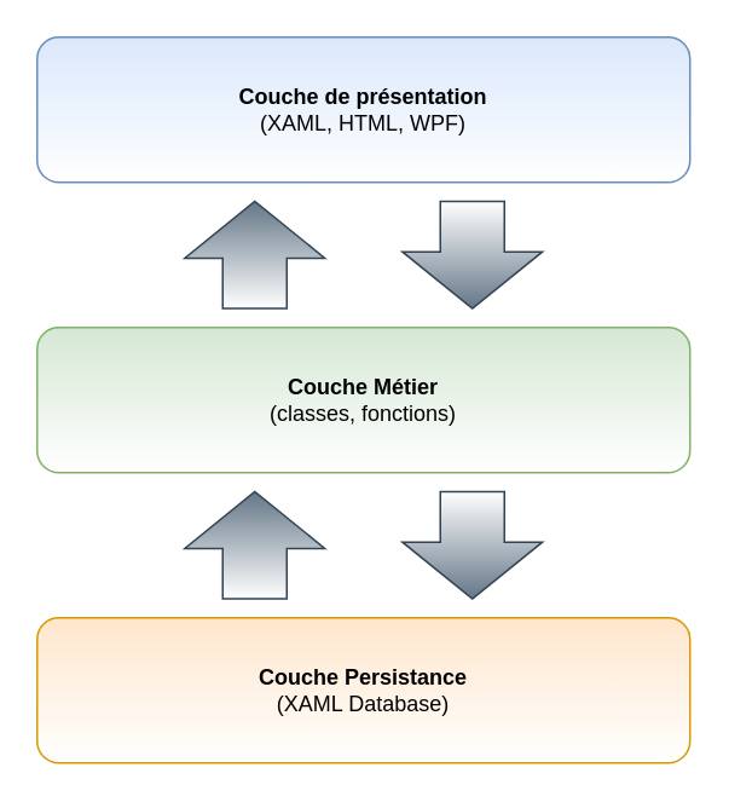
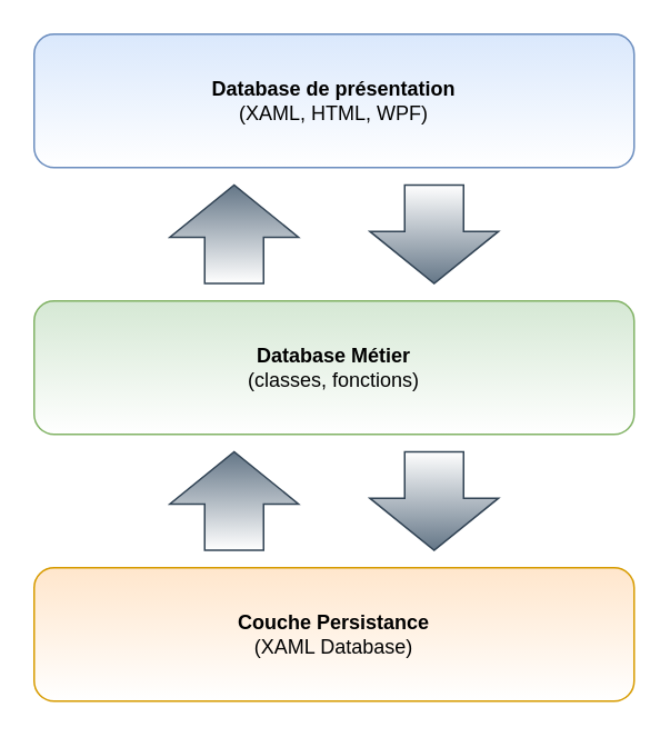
  <mxCell id="0" />
  <mxCell id="1" parent="0" />
- <mxCell id="2" value="&lt;b&gt;Couche de présentation&lt;/b&gt;&lt;br&gt;(XAML, HTML, WPF)" style="rounded=1;whiteSpace=wrap;html=1;fillColor=#dae8fc;strokeColor=#6c8ebf;gradientColor=#ffffff;" vertex="1" parent="1"><mxGeometry x="20" y="20" width="360" height="80" as="geometry" /></mxCell>
- <mxCell id="3" value="&lt;b&gt;Couche Métier&lt;/b&gt;&lt;br&gt;(classes, fonctions)" style="rounded=1;whiteSpace=wrap;html=1;fillColor=#d5e8d4;strokeColor=#82b366;gradientColor=#ffffff;" vertex="1" parent="1"><mxGeometry x="20" y="180" width="360" height="80" as="geometry" /></mxCell>
+ <mxCell id="2" value="&lt;b&gt;Database de présentation&lt;/b&gt;&lt;br&gt;(XAML, HTML, WPF)" style="rounded=1;whiteSpace=wrap;html=1;fillColor=#dae8fc;strokeColor=#6c8ebf;gradientColor=#ffffff;" vertex="1" parent="1"><mxGeometry x="20" y="20" width="360" height="80" as="geometry" /></mxCell>
+ <mxCell id="3" value="&lt;b&gt;Database Métier&lt;/b&gt;&lt;br&gt;(classes, fonctions)" style="rounded=1;whiteSpace=wrap;html=1;fillColor=#d5e8d4;strokeColor=#82b366;gradientColor=#ffffff;" vertex="1" parent="1"><mxGeometry x="20" y="180" width="360" height="80" as="geometry" /></mxCell>
  <mxCell id="4" value="&lt;b&gt;Couche&amp;nbsp;Persistance&lt;/b&gt;&lt;br&gt;(XAML Database)" style="rounded=1;whiteSpace=wrap;html=1;fillColor=#ffe6cc;strokeColor=#d79b00;gradientColor=#ffffff;" vertex="1" parent="1"><mxGeometry x="20" y="340" width="360" height="80" as="geometry" /></mxCell>
  <mxCell id="5" value="" style="shape=flexArrow;endArrow=classic;html=1;rounded=0;endWidth=40.849;endSize=10.084;width=35.349;fillColor=#647687;strokeColor=#314354;gradientColor=#ffffff;gradientDirection=south;" edge="1" parent="1"><mxGeometry width="50" height="50" relative="1" as="geometry"><mxPoint x="140" y="170" as="sourcePoint" /><mxPoint x="140" y="110" as="targetPoint" /></mxGeometry></mxCell>
  <mxCell id="6" value="" style="shape=flexArrow;endArrow=classic;html=1;rounded=0;endWidth=40.849;endSize=10.084;width=35.349;fillColor=#647687;strokeColor=#314354;gradientColor=#ffffff;" edge="1" parent="1"><mxGeometry width="50" height="50" relative="1" as="geometry"><mxPoint x="140" y="330" as="sourcePoint" /><mxPoint x="140" y="270" as="targetPoint" /></mxGeometry></mxCell>
  <mxCell id="7" value="" style="shape=flexArrow;endArrow=classic;html=1;rounded=0;endWidth=40.849;endSize=10.084;width=35.349;fillColor=#647687;strokeColor=#314354;gradientColor=#ffffff;gradientDirection=north;" edge="1" parent="1"><mxGeometry width="50" height="50" relative="1" as="geometry"><mxPoint x="260" y="270" as="sourcePoint" /><mxPoint x="260" y="330" as="targetPoint" /></mxGeometry></mxCell>
  <mxCell id="8" value="" style="shape=flexArrow;endArrow=classic;html=1;rounded=0;endWidth=40.849;endSize=10.084;width=35.349;fillColor=#647687;strokeColor=#314354;gradientColor=#ffffff;gradientDirection=north;" edge="1" parent="1"><mxGeometry width="50" height="50" relative="1" as="geometry"><mxPoint x="260" y="110" as="sourcePoint" /><mxPoint x="260" y="170" as="targetPoint" /></mxGeometry></mxCell>
